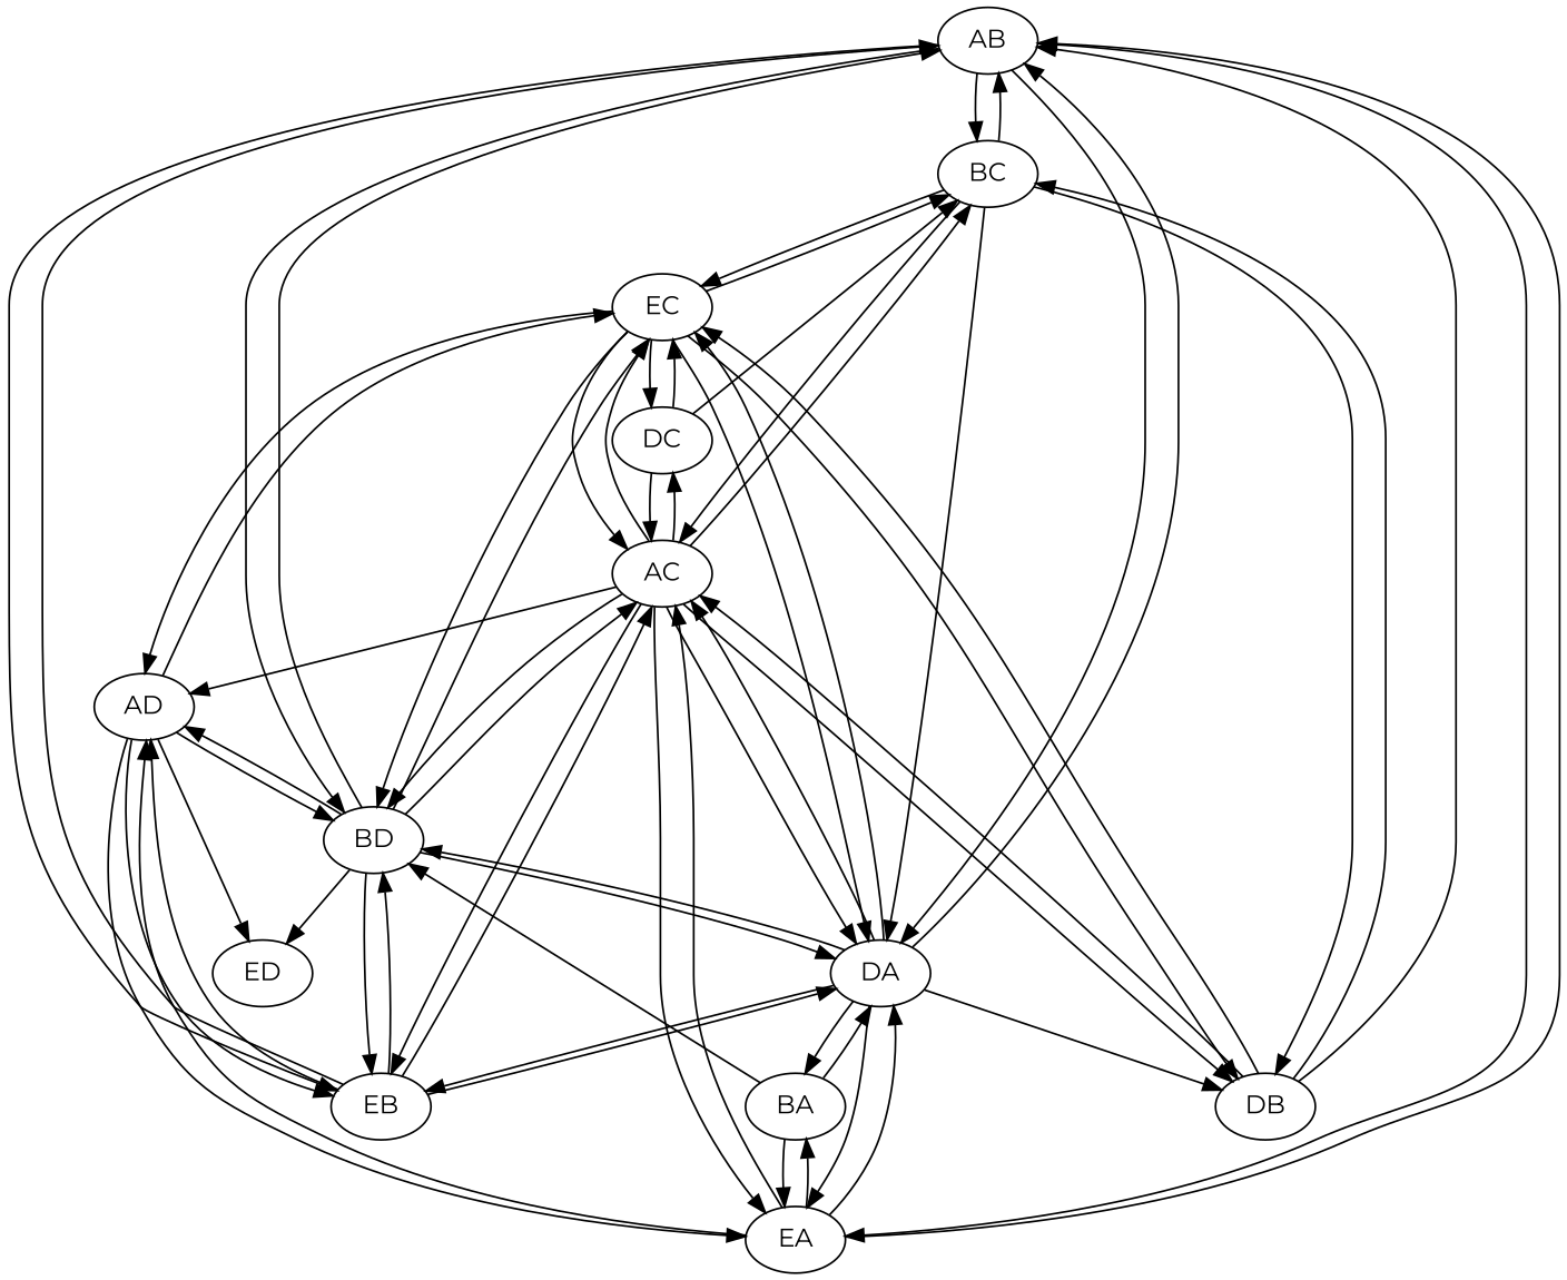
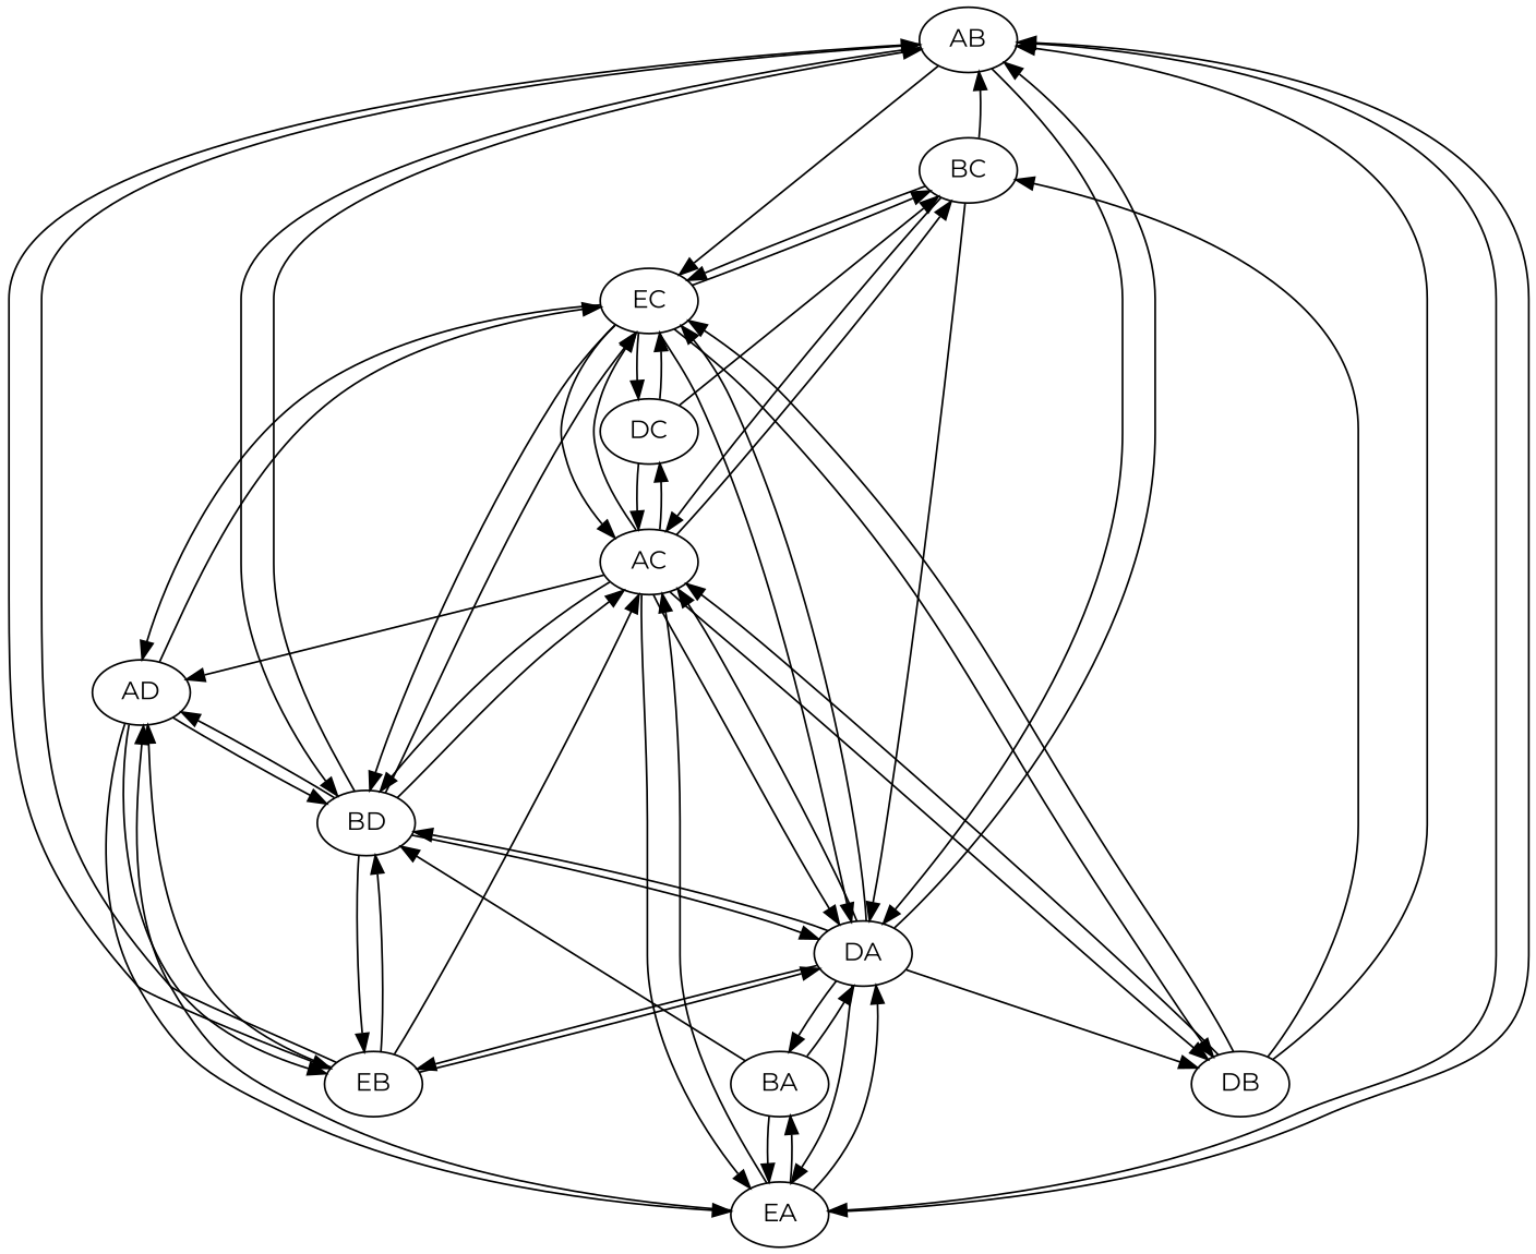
  digraph {
    fontname=Montserrat
    node [fontname=Montserrat]
    edge [fontname=Montserrat]
    AB
    BC
    BD
    DA
    EA
    EB
    DB
    AC
    EC
    AD
-   ED
    BA
    DC
-   AB -> BC
+   AB -> EC
    AB -> BD
    AB -> DA
    AB -> EA
    AB -> EB
    BC -> AB
    BC -> DA
-   BC -> DB
    BC -> AC
    BC -> EC
    BD -> AB
    BD -> DA
    BD -> EB
    BD -> AC
    BD -> EC
    BD -> AD
-   BD -> ED
    DA -> AB
    DA -> BD
    DA -> EA
    DA -> EB
    DA -> DB
    DA -> AC
    DA -> EC
    DA -> BA
    EA -> AB
    EA -> DA
    EA -> AC
    EA -> AD
    EA -> BA
    EB -> AB
    EB -> BD
    EB -> DA
    EB -> AC
    EB -> AD
    DB -> AB
    DB -> BC
    DB -> AC
    DB -> EC
    AC -> BC
    AC -> BD
    AC -> DA
    AC -> EA
-   AC -> EB
    AC -> DB
    AC -> EC
    AC -> AD
    AC -> DC
    EC -> BC
    EC -> BD
    EC -> DA
    EC -> DB
    EC -> AC
    EC -> AD
    EC -> DC
    AD -> BD
    AD -> EA
    AD -> EB
    AD -> EC
-   AD -> ED
    BA -> BD
    BA -> DA
    BA -> EA
    DC -> BC
    DC -> AC
    DC -> EC
  }
